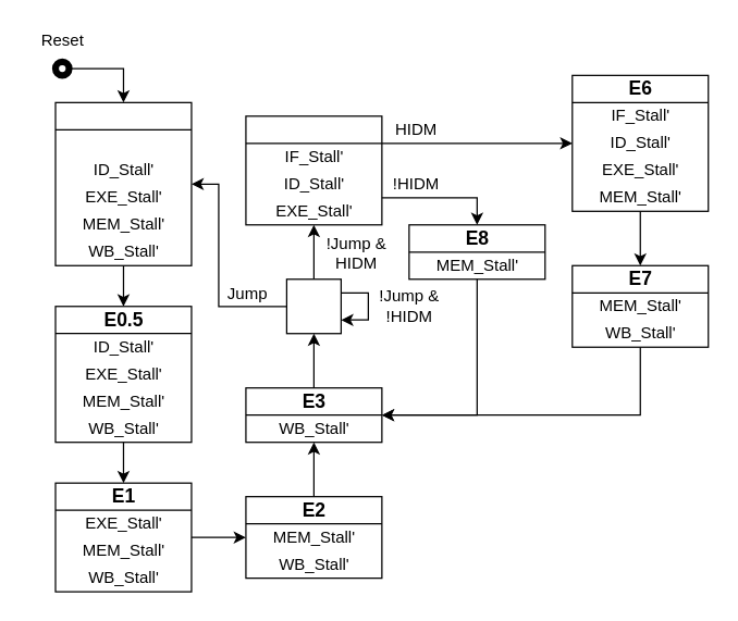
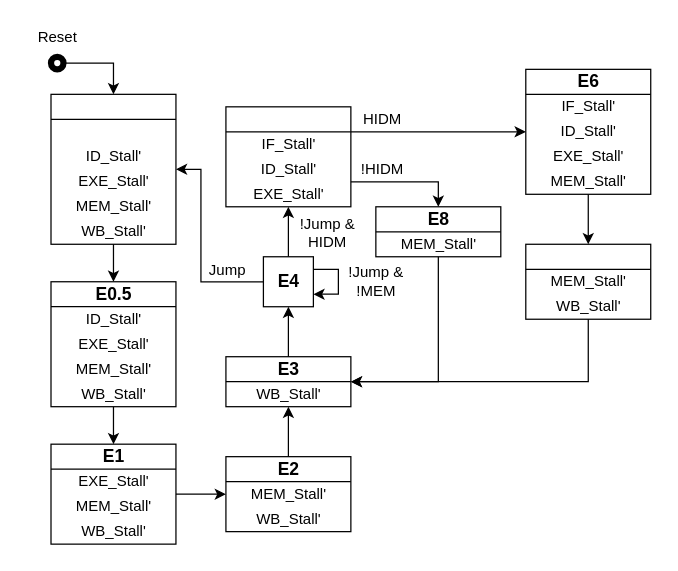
  <mxCell id="0" />
  <mxCell id="1" parent="0" />
  <mxCell id="2" value="" style="group;flipH=0;" parent="1" vertex="1" connectable="0"><mxGeometry x="40" y="75" width="100" height="120" as="geometry" /></mxCell>
  <mxCell id="3" value="" style="rounded=0;whiteSpace=wrap;html=1;" parent="2" vertex="1"><mxGeometry width="100" height="120" as="geometry" /></mxCell>
  <mxCell id="4" value="ID_Stall'" style="text;html=1;align=center;verticalAlign=middle;resizable=0;points=[];;autosize=1;fontSize=12;" parent="2" vertex="1"><mxGeometry x="20" y="40" width="60" height="20" as="geometry" /></mxCell>
  <mxCell id="5" value="EXE_Stall'" style="text;html=1;align=center;verticalAlign=middle;resizable=0;points=[];;autosize=1;fontSize=12;" parent="2" vertex="1"><mxGeometry x="15" y="60" width="70" height="20" as="geometry" /></mxCell>
  <mxCell id="6" value="MEM_Stall'" style="text;html=1;align=center;verticalAlign=middle;resizable=0;points=[];;autosize=1;fontSize=12;" parent="2" vertex="1"><mxGeometry x="10" y="80" width="80" height="20" as="geometry" /></mxCell>
  <mxCell id="7" value="WB_Stall'" style="text;html=1;align=center;verticalAlign=middle;resizable=0;points=[];;autosize=1;fontSize=12;" parent="2" vertex="1"><mxGeometry x="15" y="100" width="70" height="20" as="geometry" /></mxCell>
  <mxCell id="8" value="" style="endArrow=none;html=1;fontSize=12;" parent="2" edge="1"><mxGeometry width="50" height="50" relative="1" as="geometry"><mxPoint y="20" as="sourcePoint" /><mxPoint x="100" y="20" as="targetPoint" /></mxGeometry></mxCell>
  <mxCell id="9" value="" style="group;flipH=0;" parent="1" vertex="1" connectable="0"><mxGeometry x="40" y="355" width="100" height="80" as="geometry" /></mxCell>
  <mxCell id="10" value="" style="rounded=0;whiteSpace=wrap;html=1;" parent="9" vertex="1"><mxGeometry width="100" height="80" as="geometry" /></mxCell>
  <mxCell id="11" value="E1" style="text;html=1;align=center;verticalAlign=middle;resizable=0;points=[];;autosize=1;fontStyle=1;fontSize=14;" parent="9" vertex="1"><mxGeometry x="35" width="30" height="20" as="geometry" /></mxCell>
  <mxCell id="12" value="EXE_Stall'" style="text;html=1;align=center;verticalAlign=middle;resizable=0;points=[];;autosize=1;fontSize=12;" parent="9" vertex="1"><mxGeometry x="15" y="20" width="70" height="20" as="geometry" /></mxCell>
  <mxCell id="13" value="MEM_Stall'" style="text;html=1;align=center;verticalAlign=middle;resizable=0;points=[];;autosize=1;fontSize=12;" parent="9" vertex="1"><mxGeometry x="10" y="40" width="80" height="20" as="geometry" /></mxCell>
  <mxCell id="14" value="WB_Stall'" style="text;html=1;align=center;verticalAlign=middle;resizable=0;points=[];;autosize=1;fontSize=12;" parent="9" vertex="1"><mxGeometry x="15" y="60" width="70" height="20" as="geometry" /></mxCell>
  <mxCell id="15" value="" style="endArrow=none;html=1;fontSize=12;" parent="9" edge="1"><mxGeometry width="50" height="50" relative="1" as="geometry"><mxPoint y="20" as="sourcePoint" /><mxPoint x="100" y="20" as="targetPoint" /></mxGeometry></mxCell>
  <mxCell id="16" value="" style="group;flipH=0;" parent="1" vertex="1" connectable="0"><mxGeometry x="180" y="365" width="100" height="60" as="geometry" /></mxCell>
  <mxCell id="17" value="" style="rounded=0;whiteSpace=wrap;html=1;" parent="16" vertex="1"><mxGeometry width="100" height="60" as="geometry" /></mxCell>
  <mxCell id="18" value="E2" style="text;html=1;align=center;verticalAlign=middle;resizable=0;points=[];;autosize=1;fontStyle=1;fontSize=14;" parent="16" vertex="1"><mxGeometry x="35" width="30" height="20" as="geometry" /></mxCell>
  <mxCell id="19" value="MEM_Stall'" style="text;html=1;align=center;verticalAlign=middle;resizable=0;points=[];;autosize=1;fontSize=12;" parent="16" vertex="1"><mxGeometry x="10" y="20" width="80" height="20" as="geometry" /></mxCell>
  <mxCell id="20" value="WB_Stall'" style="text;html=1;align=center;verticalAlign=middle;resizable=0;points=[];;autosize=1;fontSize=12;" parent="16" vertex="1"><mxGeometry x="15" y="40" width="70" height="20" as="geometry" /></mxCell>
  <mxCell id="21" value="" style="endArrow=none;html=1;fontSize=12;" parent="16" edge="1"><mxGeometry width="50" height="50" relative="1" as="geometry"><mxPoint y="20" as="sourcePoint" /><mxPoint x="100" y="20" as="targetPoint" /></mxGeometry></mxCell>
  <mxCell id="22" value="" style="group;flipH=0;" parent="1" vertex="1" connectable="0"><mxGeometry x="180" y="285" width="100" height="40" as="geometry" /></mxCell>
  <mxCell id="23" value="" style="rounded=0;whiteSpace=wrap;html=1;" parent="22" vertex="1"><mxGeometry width="100" height="40" as="geometry" /></mxCell>
  <mxCell id="24" value="E3" style="text;html=1;align=center;verticalAlign=middle;resizable=0;points=[];;autosize=1;fontStyle=1;fontSize=14;" parent="22" vertex="1"><mxGeometry x="35" width="30" height="20" as="geometry" /></mxCell>
  <mxCell id="25" value="WB_Stall'" style="text;html=1;align=center;verticalAlign=middle;resizable=0;points=[];;autosize=1;fontSize=12;" parent="22" vertex="1"><mxGeometry x="15" y="20" width="70" height="20" as="geometry" /></mxCell>
  <mxCell id="26" value="" style="endArrow=none;html=1;fontSize=12;" parent="22" edge="1"><mxGeometry width="50" height="50" relative="1" as="geometry"><mxPoint y="20" as="sourcePoint" /><mxPoint x="100" y="20" as="targetPoint" /></mxGeometry></mxCell>
  <mxCell id="27" value="" style="edgeStyle=orthogonalEdgeStyle;rounded=0;orthogonalLoop=1;jettySize=auto;html=1;fontSize=12;" parent="1" source="29" target="34" edge="1"><mxGeometry relative="1" as="geometry" /></mxCell>
  <mxCell id="28" value="!Jump &amp;amp;&lt;br&gt;HIDM" style="text;html=1;align=center;verticalAlign=middle;resizable=0;points=[];;labelBackgroundColor=#ffffff;fontSize=12;" parent="27" vertex="1" connectable="0"><mxGeometry x="0.15" y="-3" relative="1" as="geometry"><mxPoint x="27" y="3" as="offset" /></mxGeometry></mxCell>
  <mxCell id="29" value="" style="rounded=0;whiteSpace=wrap;html=1;" parent="1" vertex="1"><mxGeometry x="210" y="205" width="40" height="40" as="geometry" /></mxCell>
  <mxCell id="30" value="" style="edgeStyle=orthogonalEdgeStyle;rounded=0;orthogonalLoop=1;jettySize=auto;html=1;fontSize=12;" parent="1" source="29" target="3" edge="1"><mxGeometry relative="1" as="geometry"><mxPoint x="180" y="255" as="sourcePoint" /><Array as="points"><mxPoint x="160" y="225" /><mxPoint x="160" y="135" /></Array></mxGeometry></mxCell>
  <mxCell id="31" value="Jump" style="text;html=1;align=center;verticalAlign=middle;resizable=0;points=[];;labelBackgroundColor=#ffffff;fontSize=12;" parent="30" vertex="1" connectable="0"><mxGeometry x="0.029" y="-2" relative="1" as="geometry"><mxPoint x="18" y="22" as="offset" /></mxGeometry></mxCell>
+ <mxCell id="32" value="E4" style="text;html=1;align=center;verticalAlign=middle;resizable=0;points=[];;autosize=1;fontStyle=1;fontSize=14;" parent="1" vertex="1"><mxGeometry x="215" y="215" width="30" height="20" as="geometry" /></mxCell>
  <mxCell id="33" value="" style="group" parent="1" vertex="1" connectable="0"><mxGeometry x="180" y="85" width="100" height="80" as="geometry" /></mxCell>
  <mxCell id="34" value="" style="rounded=0;whiteSpace=wrap;html=1;" parent="33" vertex="1"><mxGeometry width="100" height="80" as="geometry" /></mxCell>
  <mxCell id="35" value="ID_Stall'" style="text;html=1;align=center;verticalAlign=middle;resizable=0;points=[];;autosize=1;fontSize=12;" parent="33" vertex="1"><mxGeometry x="20" y="40" width="60" height="20" as="geometry" /></mxCell>
  <mxCell id="36" value="EXE_Stall'" style="text;html=1;align=center;verticalAlign=middle;resizable=0;points=[];;autosize=1;fontSize=12;" parent="33" vertex="1"><mxGeometry x="15" y="60" width="70" height="20" as="geometry" /></mxCell>
  <mxCell id="37" value="" style="endArrow=none;html=1;fontSize=12;" parent="33" edge="1"><mxGeometry width="50" height="50" relative="1" as="geometry"><mxPoint y="20" as="sourcePoint" /><mxPoint x="100" y="20" as="targetPoint" /></mxGeometry></mxCell>
  <mxCell id="38" value="IF_Stall'" style="text;html=1;align=center;verticalAlign=middle;resizable=0;points=[];;autosize=1;fontSize=12;" parent="33" vertex="1"><mxGeometry x="20" y="20" width="60" height="20" as="geometry" /></mxCell>
  <mxCell id="39" value="" style="group" parent="1" vertex="1" connectable="0"><mxGeometry x="420" y="55" width="100" height="100" as="geometry" /></mxCell>
  <mxCell id="40" value="" style="rounded=0;whiteSpace=wrap;html=1;" parent="39" vertex="1"><mxGeometry width="100" height="100" as="geometry" /></mxCell>
  <mxCell id="41" value="E6" style="text;html=1;align=center;verticalAlign=middle;resizable=0;points=[];;autosize=1;fontStyle=1;fontSize=14;" parent="39" vertex="1"><mxGeometry x="35" width="30" height="20" as="geometry" /></mxCell>
  <mxCell id="42" value="ID_Stall'" style="text;html=1;align=center;verticalAlign=middle;resizable=0;points=[];;autosize=1;fontSize=12;" parent="39" vertex="1"><mxGeometry x="20" y="40" width="60" height="20" as="geometry" /></mxCell>
  <mxCell id="43" value="EXE_Stall'" style="text;html=1;align=center;verticalAlign=middle;resizable=0;points=[];;autosize=1;fontSize=12;" parent="39" vertex="1"><mxGeometry x="15" y="60" width="70" height="20" as="geometry" /></mxCell>
  <mxCell id="44" value="" style="endArrow=none;html=1;fontSize=12;" parent="39" edge="1"><mxGeometry width="50" height="50" relative="1" as="geometry"><mxPoint y="20" as="sourcePoint" /><mxPoint x="100" y="20" as="targetPoint" /></mxGeometry></mxCell>
  <mxCell id="45" value="IF_Stall'" style="text;html=1;align=center;verticalAlign=middle;resizable=0;points=[];;autosize=1;fontSize=12;" parent="39" vertex="1"><mxGeometry x="20" y="20" width="60" height="20" as="geometry" /></mxCell>
  <mxCell id="46" value="MEM_Stall'" style="text;html=1;align=center;verticalAlign=middle;resizable=0;points=[];;autosize=1;fontSize=12;" parent="39" vertex="1"><mxGeometry x="10" y="80" width="80" height="20" as="geometry" /></mxCell>
  <mxCell id="47" value="" style="group" parent="1" vertex="1" connectable="0"><mxGeometry x="300" y="165" width="100" height="40" as="geometry" /></mxCell>
  <mxCell id="48" value="" style="rounded=0;whiteSpace=wrap;html=1;" parent="47" vertex="1"><mxGeometry width="100" height="40" as="geometry" /></mxCell>
  <mxCell id="49" value="E8" style="text;html=1;align=center;verticalAlign=middle;resizable=0;points=[];;autosize=1;fontStyle=1;fontSize=14;" parent="47" vertex="1"><mxGeometry x="35" width="30" height="20" as="geometry" /></mxCell>
  <mxCell id="50" value="" style="endArrow=none;html=1;fontSize=12;" parent="47" edge="1"><mxGeometry width="50" height="50" relative="1" as="geometry"><mxPoint y="20" as="sourcePoint" /><mxPoint x="100" y="20" as="targetPoint" /></mxGeometry></mxCell>
  <mxCell id="51" value="MEM_Stall'" style="text;html=1;align=center;verticalAlign=middle;resizable=0;points=[];;autosize=1;fontSize=12;" parent="47" vertex="1"><mxGeometry x="10" y="20" width="80" height="20" as="geometry" /></mxCell>
  <mxCell id="52" style="edgeStyle=orthogonalEdgeStyle;rounded=0;orthogonalLoop=1;jettySize=auto;html=1;exitX=1;exitY=0.75;exitDx=0;exitDy=0;fontSize=12;" parent="1" source="34" target="48" edge="1"><mxGeometry relative="1" as="geometry"><Array as="points"><mxPoint x="350" y="145" /></Array></mxGeometry></mxCell>
  <mxCell id="53" value="" style="edgeStyle=orthogonalEdgeStyle;rounded=0;orthogonalLoop=1;jettySize=auto;html=1;fontSize=12;" parent="1" source="51" target="23" edge="1"><mxGeometry relative="1" as="geometry"><mxPoint x="340" y="325" as="targetPoint" /><Array as="points"><mxPoint x="350" y="305" /></Array></mxGeometry></mxCell>
  <mxCell id="54" value="" style="edgeStyle=orthogonalEdgeStyle;rounded=0;orthogonalLoop=1;jettySize=auto;html=1;fontSize=12;" parent="1" source="24" target="29" edge="1"><mxGeometry relative="1" as="geometry" /></mxCell>
  <mxCell id="55" value="" style="edgeStyle=orthogonalEdgeStyle;rounded=0;orthogonalLoop=1;jettySize=auto;html=1;fontSize=12;" parent="1" source="18" target="23" edge="1"><mxGeometry relative="1" as="geometry" /></mxCell>
  <mxCell id="56" value="" style="edgeStyle=orthogonalEdgeStyle;rounded=0;orthogonalLoop=1;jettySize=auto;html=1;fontSize=12;" parent="1" source="10" target="17" edge="1"><mxGeometry relative="1" as="geometry"><mxPoint x="180" y="445" as="targetPoint" /></mxGeometry></mxCell>
  <mxCell id="57" value="" style="edgeStyle=orthogonalEdgeStyle;rounded=0;orthogonalLoop=1;jettySize=auto;html=1;fontSize=12;" parent="1" source="3" target="76" edge="1"><mxGeometry relative="1" as="geometry" /></mxCell>
  <mxCell id="58" style="edgeStyle=orthogonalEdgeStyle;rounded=0;orthogonalLoop=1;jettySize=auto;html=1;exitX=1;exitY=0.25;exitDx=0;exitDy=0;fontSize=12;" parent="1" source="34" target="40" edge="1"><mxGeometry relative="1" as="geometry" /></mxCell>
  <mxCell id="59" value="" style="group" parent="1" vertex="1" connectable="0"><mxGeometry x="420" y="195" width="100" height="60" as="geometry" /></mxCell>
  <mxCell id="60" value="" style="rounded=0;whiteSpace=wrap;html=1;" parent="59" vertex="1"><mxGeometry width="100" height="60" as="geometry" /></mxCell>
- <mxCell id="61" value="E7" style="text;html=1;align=center;verticalAlign=middle;resizable=0;points=[];;autosize=1;fontStyle=1;fontSize=14;" parent="59" vertex="1"><mxGeometry x="35" width="30" height="20" as="geometry" /></mxCell>
  <mxCell id="62" value="WB_Stall'" style="text;html=1;align=center;verticalAlign=middle;resizable=0;points=[];;autosize=1;fontSize=12;" parent="59" vertex="1"><mxGeometry x="15" y="40" width="70" height="20" as="geometry" /></mxCell>
  <mxCell id="63" value="" style="endArrow=none;html=1;fontSize=12;" parent="59" edge="1"><mxGeometry width="50" height="50" relative="1" as="geometry"><mxPoint y="20" as="sourcePoint" /><mxPoint x="100" y="20" as="targetPoint" /></mxGeometry></mxCell>
  <mxCell id="64" value="MEM_Stall'" style="text;html=1;align=center;verticalAlign=middle;resizable=0;points=[];;autosize=1;fontSize=12;" parent="59" vertex="1"><mxGeometry x="10" y="20" width="80" height="20" as="geometry" /></mxCell>
  <mxCell id="65" value="" style="edgeStyle=orthogonalEdgeStyle;rounded=0;orthogonalLoop=1;jettySize=auto;html=1;fontSize=12;" parent="1" source="46" target="60" edge="1"><mxGeometry relative="1" as="geometry" /></mxCell>
  <mxCell id="66" value="" style="edgeStyle=orthogonalEdgeStyle;rounded=0;orthogonalLoop=1;jettySize=auto;html=1;fontSize=12;" parent="1" source="60" target="23" edge="1"><mxGeometry relative="1" as="geometry"><mxPoint x="460" y="335" as="targetPoint" /><Array as="points"><mxPoint x="470" y="305" /></Array></mxGeometry></mxCell>
  <mxCell id="67" value="" style="edgeStyle=orthogonalEdgeStyle;rounded=0;orthogonalLoop=1;jettySize=auto;html=1;fontSize=12;" parent="1" source="69" target="3" edge="1"><mxGeometry relative="1" as="geometry"><mxPoint x="100" y="15" as="targetPoint" /><Array as="points"><mxPoint x="90" y="50" /></Array></mxGeometry></mxCell>
  <mxCell id="68" value="Reset" style="text;html=1;align=center;verticalAlign=middle;resizable=0;points=[];;autosize=1;fontSize=12;" parent="1" vertex="1"><mxGeometry x="20" y="20" width="50" height="20" as="geometry" /></mxCell>
  <mxCell id="69" value="" style="ellipse;whiteSpace=wrap;html=1;fontSize=12;strokeWidth=5;" parent="1" vertex="1"><mxGeometry x="40" y="45" width="10" height="10" as="geometry" /></mxCell>
  <mxCell id="70" style="edgeStyle=orthogonalEdgeStyle;rounded=0;orthogonalLoop=1;jettySize=auto;html=1;exitX=1;exitY=0.25;exitDx=0;exitDy=0;entryX=1;entryY=0.75;entryDx=0;entryDy=0;fontSize=12;" parent="1" source="29" target="29" edge="1"><mxGeometry relative="1" as="geometry"><Array as="points"><mxPoint x="270" y="215" /><mxPoint x="270" y="235" /></Array></mxGeometry></mxCell>
- <mxCell id="71" value="!Jump &amp;amp;&lt;br&gt;!HIDM" style="text;html=1;align=center;verticalAlign=middle;resizable=0;points=[];;autosize=1;fontSize=12;" parent="1" vertex="1"><mxGeometry x="270" y="210" width="60" height="30" as="geometry" /></mxCell>
+ <mxCell id="71" value="!Jump &amp;amp;&lt;br&gt;!MEM" style="text;html=1;align=center;verticalAlign=middle;resizable=0;points=[];;autosize=1;fontSize=12;" parent="1" vertex="1"><mxGeometry x="270" y="210" width="60" height="30" as="geometry" /></mxCell>
  <mxCell id="72" value="HIDM" style="text;html=1;align=center;verticalAlign=middle;resizable=0;points=[];;autosize=1;fontSize=12;" parent="1" vertex="1"><mxGeometry x="280" y="85" width="50" height="20" as="geometry" /></mxCell>
  <mxCell id="73" value="!HIDM" style="text;html=1;align=center;verticalAlign=middle;resizable=0;points=[];;autosize=1;fontSize=12;" parent="1" vertex="1"><mxGeometry x="280" y="125" width="50" height="20" as="geometry" /></mxCell>
  <mxCell id="74" value="" style="edgeStyle=orthogonalEdgeStyle;rounded=0;orthogonalLoop=1;jettySize=auto;html=1;" edge="1" parent="1" source="76" target="10"><mxGeometry relative="1" as="geometry"><mxPoint x="-30" y="445" as="targetPoint" /></mxGeometry></mxCell>
  <mxCell id="75" value="" style="group" vertex="1" connectable="0" parent="1"><mxGeometry x="40" y="225" width="100" height="100" as="geometry" /></mxCell>
  <mxCell id="76" value="" style="rounded=0;whiteSpace=wrap;html=1;" vertex="1" parent="75"><mxGeometry width="100" height="100" as="geometry" /></mxCell>
  <mxCell id="77" value="E0.5" style="text;html=1;align=center;verticalAlign=middle;resizable=0;points=[];;autosize=1;fontStyle=1;fontSize=14;" vertex="1" parent="75"><mxGeometry x="30" width="40" height="20" as="geometry" /></mxCell>
  <mxCell id="78" value="ID_Stall'" style="text;html=1;align=center;verticalAlign=middle;resizable=0;points=[];;autosize=1;fontSize=12;" vertex="1" parent="75"><mxGeometry x="20" y="20" width="60" height="20" as="geometry" /></mxCell>
  <mxCell id="79" value="EXE_Stall'" style="text;html=1;align=center;verticalAlign=middle;resizable=0;points=[];;autosize=1;fontSize=12;" vertex="1" parent="75"><mxGeometry x="15" y="40" width="70" height="20" as="geometry" /></mxCell>
  <mxCell id="80" value="MEM_Stall'" style="text;html=1;align=center;verticalAlign=middle;resizable=0;points=[];;autosize=1;fontSize=12;" vertex="1" parent="75"><mxGeometry x="10" y="60" width="80" height="20" as="geometry" /></mxCell>
  <mxCell id="81" value="WB_Stall'" style="text;html=1;align=center;verticalAlign=middle;resizable=0;points=[];;autosize=1;fontSize=12;" vertex="1" parent="75"><mxGeometry x="15" y="80" width="70" height="20" as="geometry" /></mxCell>
  <mxCell id="82" value="" style="endArrow=none;html=1;fontSize=12;" edge="1" parent="75"><mxGeometry width="50" height="50" relative="1" as="geometry"><mxPoint y="20" as="sourcePoint" /><mxPoint x="100" y="20" as="targetPoint" /></mxGeometry></mxCell>
